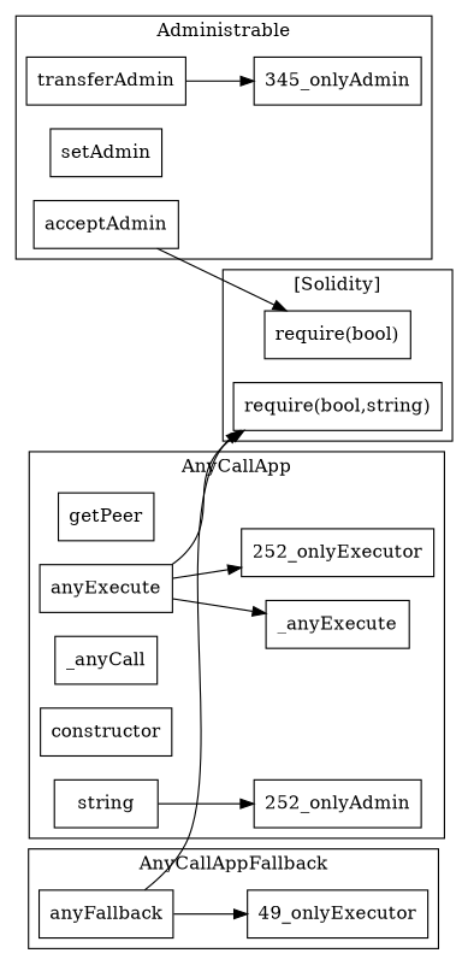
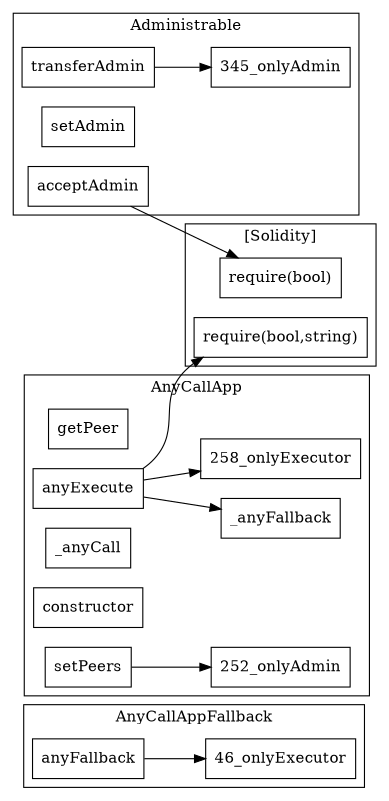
  strict digraph {
    rankdir=LR
    node [shape=box]
    n1 [label=acceptAdmin]
    n2 [label=setAdmin]
    n3 [label=transferAdmin]
    "345_onlyAdmin"
    n5 [label=getPeer]
-   n6 [label=_anyExecute]
+   n6 [label=_anyFallback]
    n7 [label=anyExecute]
-   "252_onlyExecutor"
+   "252_onlyExecutor" [label="258_onlyExecutor"]
    n9 [label=_anyCall]
    n10 [label=constructor]
-   n11 [label=string]
+   n11 [label=setPeers]
    "252_onlyAdmin"
    n13 [label=anyFallback]
-   "46_onlyExecutor" [label="49_onlyExecutor"]
+   "46_onlyExecutor"
    "require(bool)"
    "require(bool,string)"
    subgraph cluster_1 {
      label=Administrable
      n1
      n2
      n3
      "345_onlyAdmin"
    }
    subgraph cluster_2 {
      label=AnyCallApp
      n5
      n6
      n7
      "252_onlyExecutor"
      n9
      n10
      n11
      "252_onlyAdmin"
    }
    subgraph cluster_3 {
      label=AnyCallAppFallback
      n13
      "46_onlyExecutor"
    }
    subgraph cluster_4 {
      label="[Solidity]"
      "require(bool)"
      "require(bool,string)"
    }
    n1 -> "require(bool)"
    n3 -> "345_onlyAdmin"
    n7 -> n6
    n7 -> "252_onlyExecutor"
    n7 -> "require(bool,string)"
    n11 -> "252_onlyAdmin"
    n13 -> "46_onlyExecutor"
-   n13 -> "require(bool,string)"
  }
